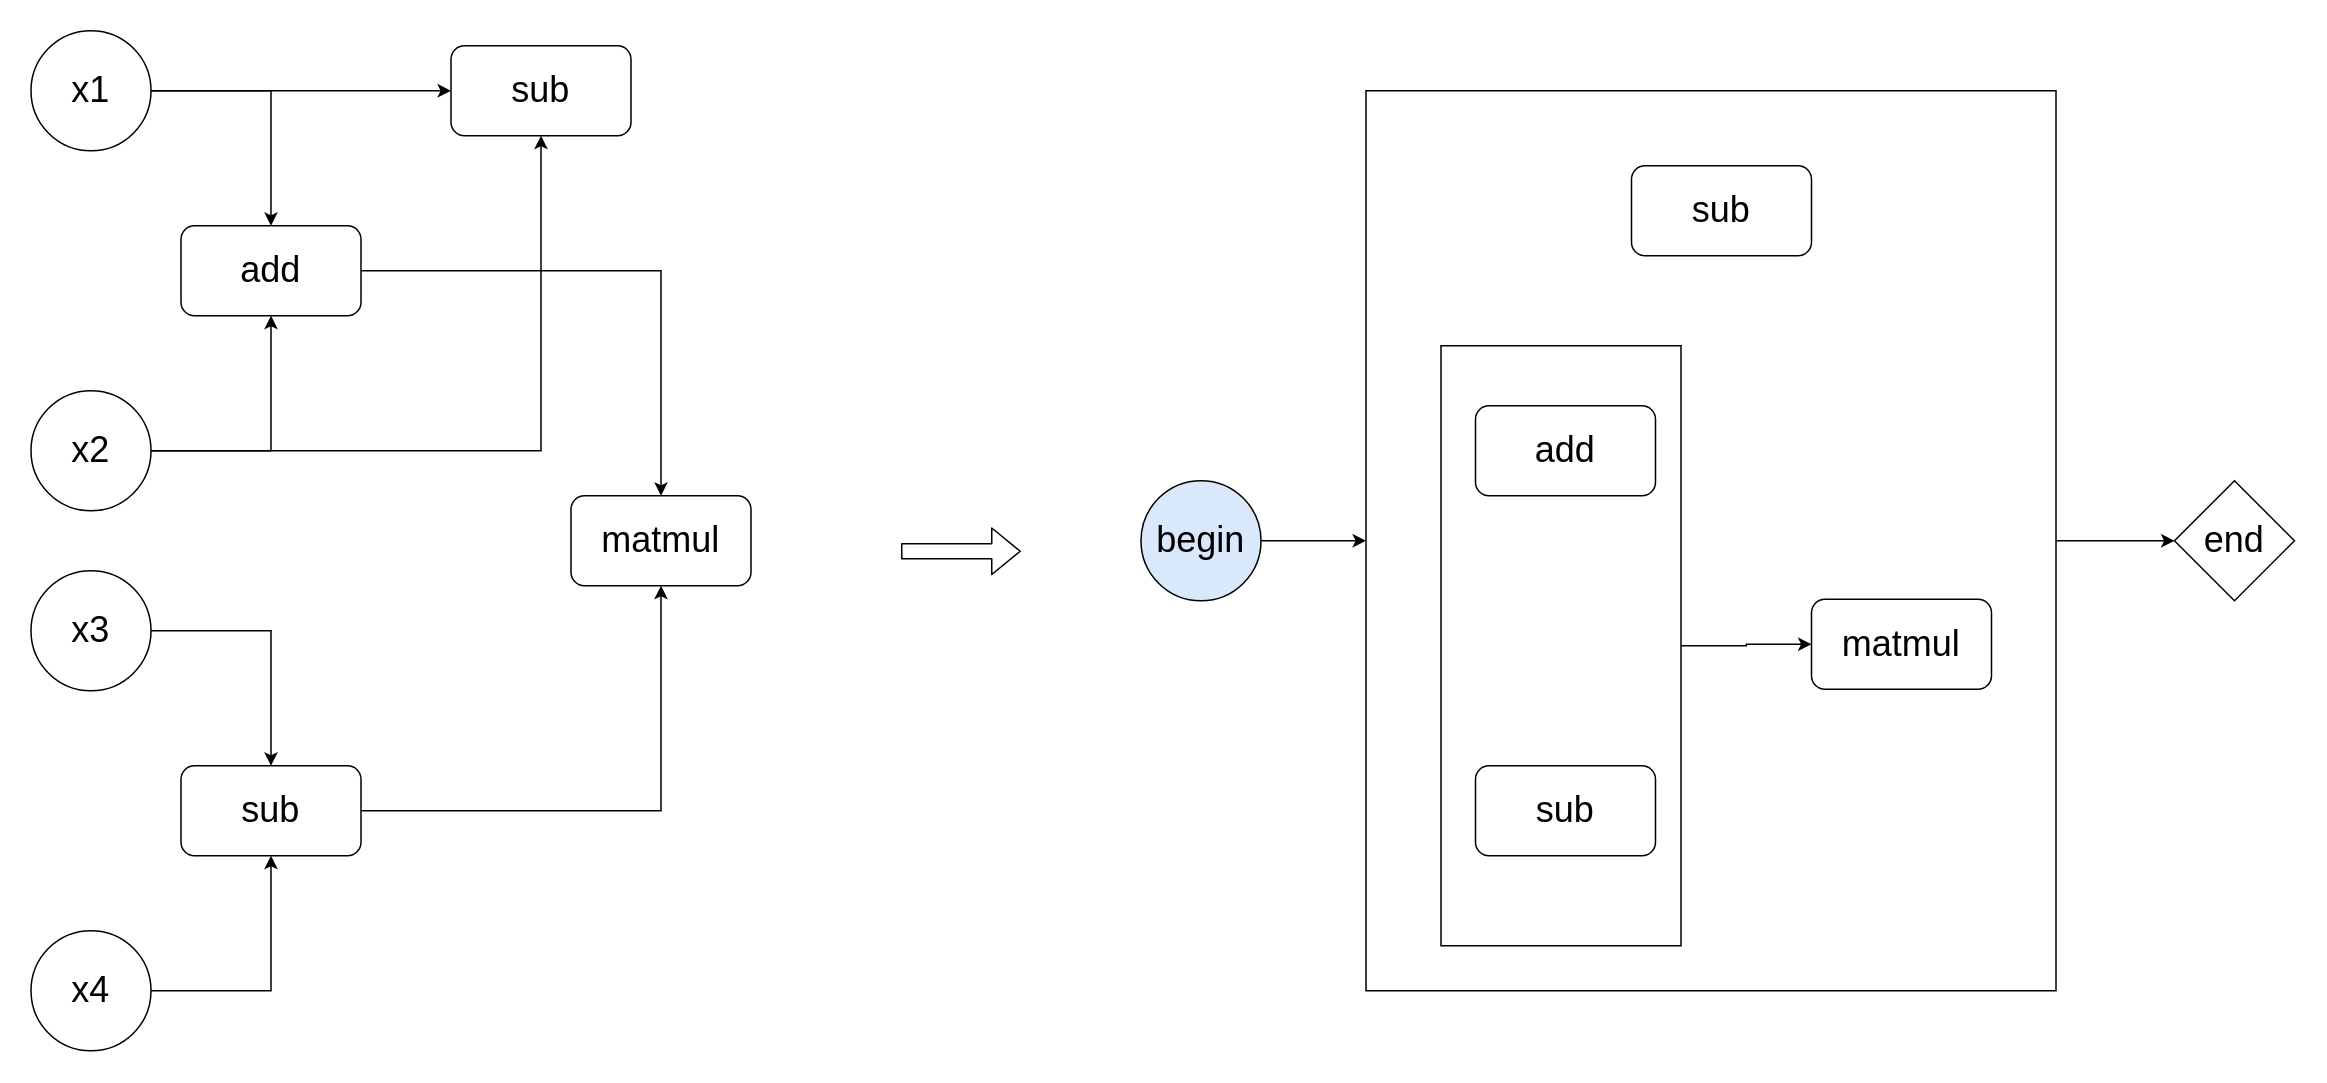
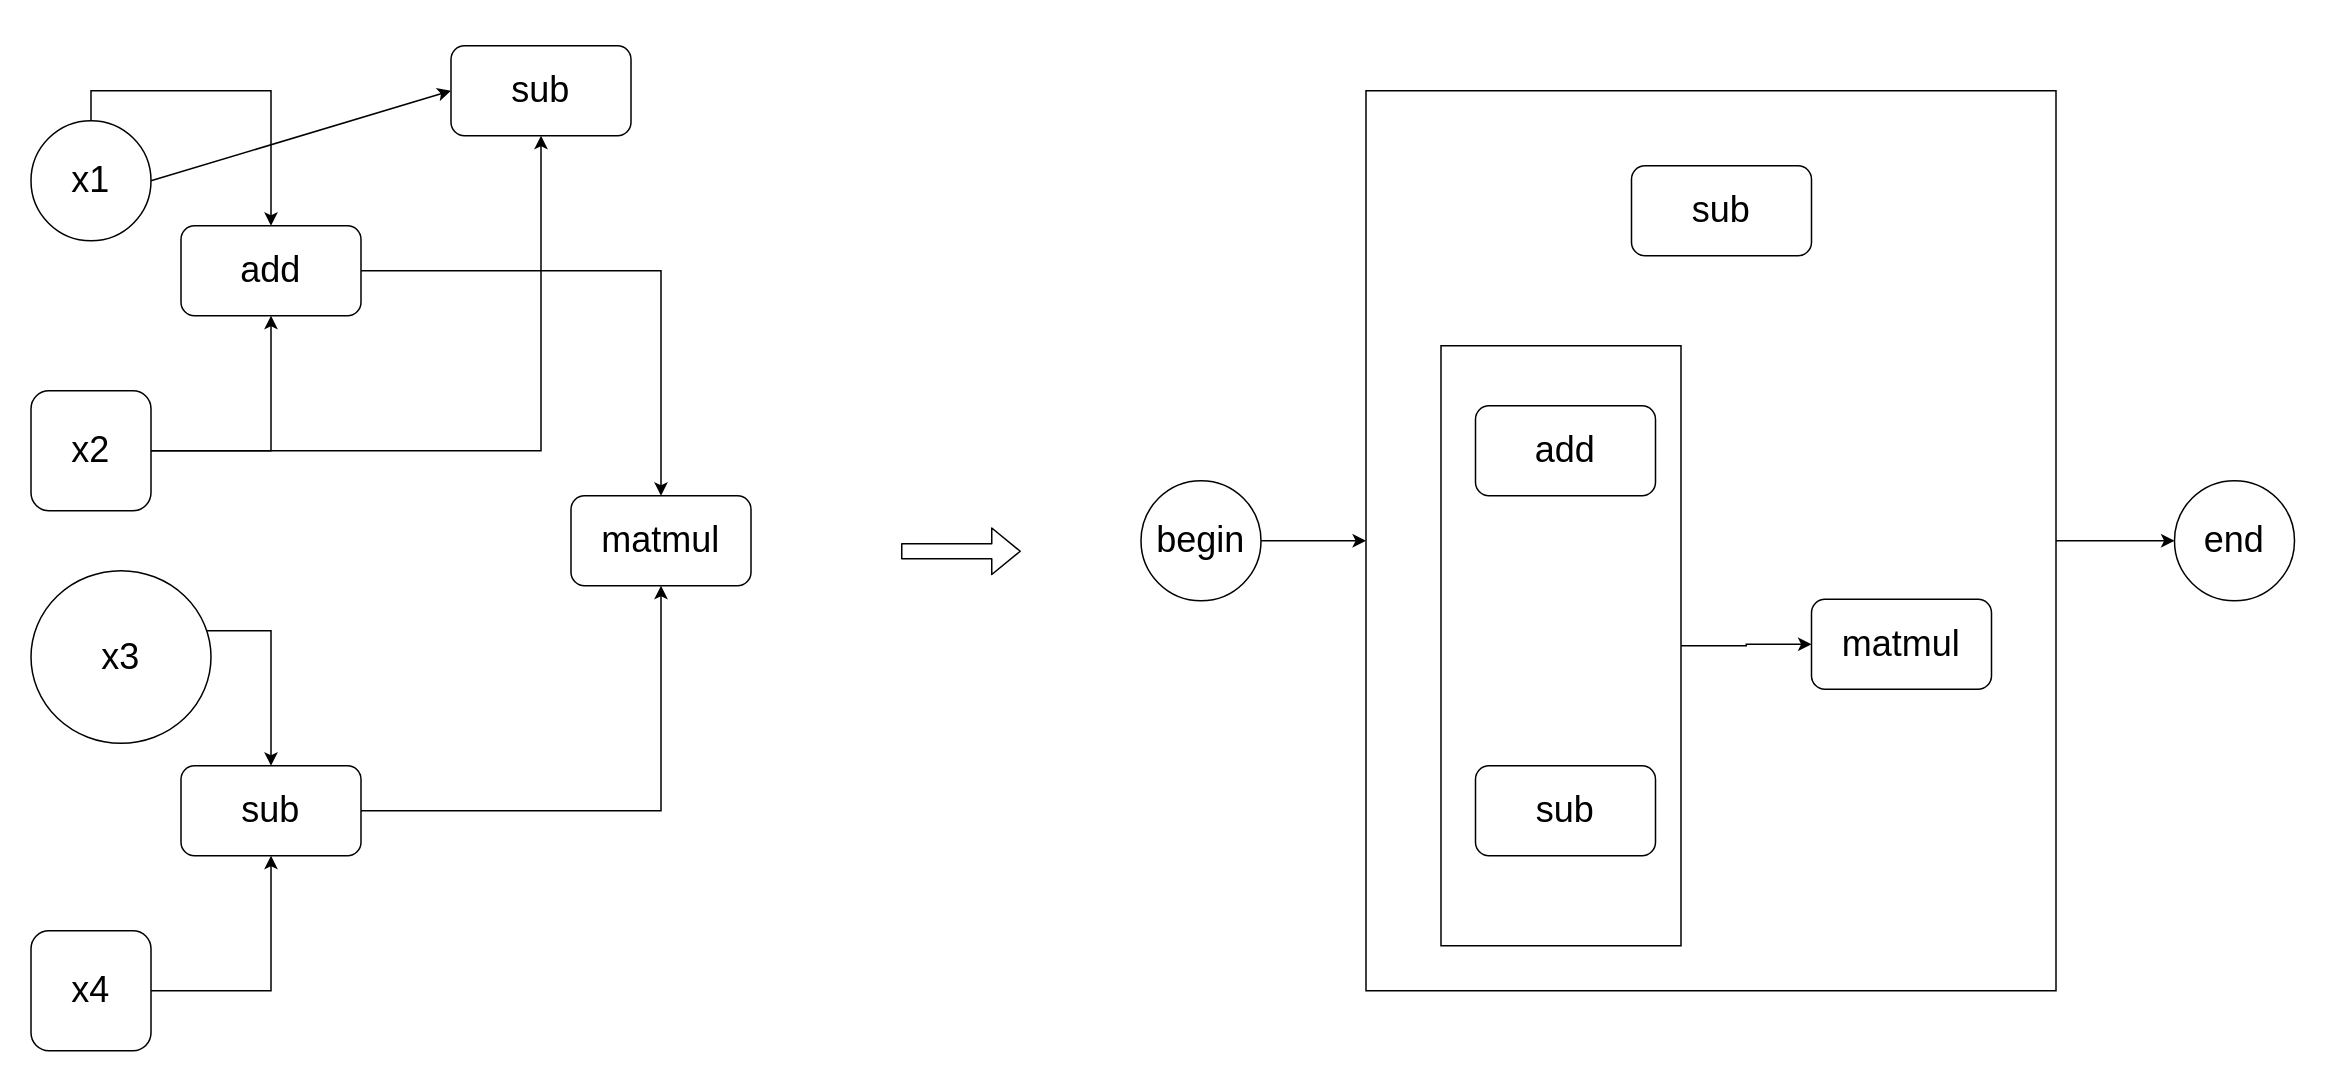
  <mxCell id="0" />
  <mxCell id="1" parent="0" />
  <mxCell id="2" value="" style="edgeStyle=orthogonalEdgeStyle;rounded=0;orthogonalLoop=1;jettySize=auto;html=1;entryX=0.5;entryY=0;entryDx=0;entryDy=0;" parent="1" source="3" target="13" edge="1"><mxGeometry relative="1" as="geometry"><mxPoint x="180" y="160" as="targetPoint" /><Array as="points"><mxPoint x="180" y="60" /></Array></mxGeometry></mxCell>
- <mxCell id="3" value="&lt;font style=&quot;font-size: 24px&quot;&gt;x1&lt;/font&gt;" style="ellipse;whiteSpace=wrap;html=1;aspect=fixed;" parent="1" vertex="1"><mxGeometry x="20" y="20" width="80" height="80" as="geometry" /></mxCell>
+ <mxCell id="3" value="&lt;font style=&quot;font-size: 24px&quot;&gt;x1&lt;/font&gt;" style="ellipse;whiteSpace=wrap;html=1;aspect=fixed;" parent="1" vertex="1"><mxGeometry x="20" y="80" width="80" height="80" as="geometry" /></mxCell>
  <mxCell id="4" value="" style="edgeStyle=orthogonalEdgeStyle;rounded=0;orthogonalLoop=1;jettySize=auto;html=1;entryX=0.5;entryY=1;entryDx=0;entryDy=0;" parent="1" source="6" target="13" edge="1"><mxGeometry relative="1" as="geometry"><mxPoint x="180" y="220" as="targetPoint" /></mxGeometry></mxCell>
  <mxCell id="5" value="" style="edgeStyle=orthogonalEdgeStyle;rounded=0;orthogonalLoop=1;jettySize=auto;html=1;entryX=0.5;entryY=1;entryDx=0;entryDy=0;" parent="1" source="6" target="17" edge="1"><mxGeometry relative="1" as="geometry"><mxPoint x="360" y="100" as="targetPoint" /><Array as="points"><mxPoint x="360" y="300" /></Array></mxGeometry></mxCell>
- <mxCell id="6" value="&lt;font style=&quot;font-size: 24px&quot;&gt;x2&lt;/font&gt;" style="ellipse;whiteSpace=wrap;html=1;aspect=fixed;" parent="1" vertex="1"><mxGeometry x="20" y="260" width="80" height="80" as="geometry" /></mxCell>
+ <mxCell id="6" value="&lt;font style=&quot;font-size: 24px&quot;&gt;x2&lt;/font&gt;" style="whiteSpace=wrap;html=1;aspect=fixed;rounded=1;" parent="1" vertex="1"><mxGeometry x="20" y="260" width="80" height="80" as="geometry" /></mxCell>
  <mxCell id="7" value="" style="edgeStyle=orthogonalEdgeStyle;rounded=0;orthogonalLoop=1;jettySize=auto;html=1;exitX=1;exitY=0.5;exitDx=0;exitDy=0;entryX=0.5;entryY=0;entryDx=0;entryDy=0;" parent="1" source="13" target="15" edge="1"><mxGeometry relative="1" as="geometry"><mxPoint x="299" y="180" as="sourcePoint" /><mxPoint x="419" y="300" as="targetPoint" /></mxGeometry></mxCell>
  <mxCell id="8" value="" style="edgeStyle=orthogonalEdgeStyle;rounded=0;orthogonalLoop=1;jettySize=auto;html=1;entryX=0.5;entryY=0;entryDx=0;entryDy=0;" parent="1" source="9" target="14" edge="1"><mxGeometry relative="1" as="geometry"><Array as="points"><mxPoint x="180" y="420" /></Array><mxPoint x="180" y="490" as="targetPoint" /></mxGeometry></mxCell>
- <mxCell id="9" value="&lt;font style=&quot;font-size: 24px&quot;&gt;x3&lt;/font&gt;" style="ellipse;whiteSpace=wrap;html=1;aspect=fixed;" parent="1" vertex="1"><mxGeometry x="20" y="380" width="80" height="80" as="geometry" /></mxCell>
+ <mxCell id="9" value="&lt;font style=&quot;font-size: 24px&quot;&gt;x3&lt;/font&gt;" style="ellipse;whiteSpace=wrap;html=1;aspect=fixed;" parent="1" vertex="1"><mxGeometry x="20" y="380" width="120" height="115" as="geometry" /></mxCell>
  <mxCell id="10" value="" style="edgeStyle=orthogonalEdgeStyle;rounded=0;orthogonalLoop=1;jettySize=auto;html=1;entryX=0.5;entryY=1;entryDx=0;entryDy=0;" parent="1" source="11" target="14" edge="1"><mxGeometry relative="1" as="geometry"><mxPoint x="180" y="550" as="targetPoint" /><Array as="points"><mxPoint x="180" y="660" /></Array></mxGeometry></mxCell>
- <mxCell id="11" value="&lt;font style=&quot;font-size: 24px&quot;&gt;x4&lt;/font&gt;" style="ellipse;whiteSpace=wrap;html=1;aspect=fixed;" parent="1" vertex="1"><mxGeometry x="20" y="620" width="80" height="80" as="geometry" /></mxCell>
+ <mxCell id="11" value="&lt;font style=&quot;font-size: 24px&quot;&gt;x4&lt;/font&gt;" style="whiteSpace=wrap;html=1;aspect=fixed;rounded=1;" parent="1" vertex="1"><mxGeometry x="20" y="620" width="80" height="80" as="geometry" /></mxCell>
  <mxCell id="12" value="" style="edgeStyle=orthogonalEdgeStyle;rounded=0;orthogonalLoop=1;jettySize=auto;html=1;entryX=0.5;entryY=1;entryDx=0;entryDy=0;" parent="1" source="14" target="15" edge="1"><mxGeometry relative="1" as="geometry"><mxPoint x="240" y="500" as="sourcePoint" /><mxPoint x="419" y="382" as="targetPoint" /><Array as="points"><mxPoint x="440" y="540" /></Array></mxGeometry></mxCell>
  <mxCell id="13" value="&lt;font style=&quot;font-size: 24px&quot;&gt;add&lt;/font&gt;" style="rounded=1;whiteSpace=wrap;html=1;" parent="1" vertex="1"><mxGeometry x="120" y="150" width="120" height="60" as="geometry" /></mxCell>
  <mxCell id="14" value="&lt;font style=&quot;font-size: 24px&quot;&gt;sub&lt;/font&gt;" style="rounded=1;whiteSpace=wrap;html=1;" parent="1" vertex="1"><mxGeometry x="120" y="510" width="120" height="60" as="geometry" /></mxCell>
  <mxCell id="15" value="&lt;font style=&quot;font-size: 24px&quot;&gt;matmul&lt;/font&gt;" style="rounded=1;whiteSpace=wrap;html=1;" parent="1" vertex="1"><mxGeometry x="380" y="330" width="120" height="60" as="geometry" /></mxCell>
  <mxCell id="16" value="" style="endArrow=classic;html=1;exitX=1;exitY=0.5;exitDx=0;exitDy=0;entryX=0;entryY=0.5;entryDx=0;entryDy=0;" parent="1" source="3" target="17" edge="1"><mxGeometry width="50" height="50" relative="1" as="geometry"><mxPoint x="260" y="90" as="sourcePoint" /><mxPoint x="300" y="60" as="targetPoint" /></mxGeometry></mxCell>
  <mxCell id="17" value="&lt;font style=&quot;font-size: 24px&quot;&gt;sub&lt;/font&gt;" style="rounded=1;whiteSpace=wrap;html=1;" parent="1" vertex="1"><mxGeometry x="300" y="30" width="120" height="60" as="geometry" /></mxCell>
  <mxCell id="18" value="" style="shape=flexArrow;endArrow=classic;html=1;" parent="1" edge="1"><mxGeometry width="50" height="50" relative="1" as="geometry"><mxPoint x="600" y="367" as="sourcePoint" /><mxPoint x="680" y="367" as="targetPoint" /></mxGeometry></mxCell>
  <mxCell id="19" value="&lt;font style=&quot;font-size: 24px&quot;&gt;add&lt;/font&gt;" style="rounded=1;whiteSpace=wrap;html=1;" vertex="1" parent="1"><mxGeometry x="983" y="270" width="120" height="60" as="geometry" /></mxCell>
  <mxCell id="20" value="&lt;font style=&quot;font-size: 24px&quot;&gt;sub&lt;/font&gt;" style="rounded=1;whiteSpace=wrap;html=1;" vertex="1" parent="1"><mxGeometry x="983" y="510" width="120" height="60" as="geometry" /></mxCell>
  <mxCell id="21" value="&lt;font style=&quot;font-size: 24px&quot;&gt;matmul&lt;/font&gt;" style="rounded=1;whiteSpace=wrap;html=1;" vertex="1" parent="1"><mxGeometry x="1207" y="399" width="120" height="60" as="geometry" /></mxCell>
  <mxCell id="22" value="&lt;font style=&quot;font-size: 24px&quot;&gt;sub&lt;/font&gt;" style="rounded=1;whiteSpace=wrap;html=1;" vertex="1" parent="1"><mxGeometry x="1087" y="110" width="120" height="60" as="geometry" /></mxCell>
  <mxCell id="23" value="" style="edgeStyle=orthogonalEdgeStyle;rounded=0;orthogonalLoop=1;jettySize=auto;html=1;" edge="1" parent="1" source="24"><mxGeometry relative="1" as="geometry"><mxPoint x="910" y="360" as="targetPoint" /><Array as="points"><mxPoint x="890" y="360" /><mxPoint x="890" y="360" /></Array></mxGeometry></mxCell>
- <mxCell id="24" value="&lt;font style=&quot;font-size: 24px&quot;&gt;begin&lt;/font&gt;" style="ellipse;whiteSpace=wrap;html=1;aspect=fixed;fillColor=#dae8fc;" vertex="1" parent="1"><mxGeometry x="760" y="320" width="80" height="80" as="geometry" /></mxCell>
- <mxCell id="25" value="&lt;font style=&quot;font-size: 24px&quot;&gt;end&lt;/font&gt;" style="rhombus;whiteSpace=wrap;html=1;aspect=fixed;" vertex="1" parent="1"><mxGeometry x="1449" y="320" width="80" height="80" as="geometry" /></mxCell>
+ <mxCell id="24" value="&lt;font style=&quot;font-size: 24px&quot;&gt;begin&lt;/font&gt;" style="ellipse;whiteSpace=wrap;html=1;aspect=fixed;" vertex="1" parent="1"><mxGeometry x="760" y="320" width="80" height="80" as="geometry" /></mxCell>
+ <mxCell id="25" value="&lt;font style=&quot;font-size: 24px&quot;&gt;end&lt;/font&gt;" style="ellipse;whiteSpace=wrap;html=1;aspect=fixed;" vertex="1" parent="1"><mxGeometry x="1449" y="320" width="80" height="80" as="geometry" /></mxCell>
  <mxCell id="26" value="" style="edgeStyle=orthogonalEdgeStyle;rounded=0;orthogonalLoop=1;jettySize=auto;html=1;" edge="1" parent="1" source="27" target="21"><mxGeometry relative="1" as="geometry" /></mxCell>
  <mxCell id="27" value="" style="rounded=0;whiteSpace=wrap;html=1;fillColor=none;" vertex="1" parent="1"><mxGeometry x="960" y="230" width="160" height="400" as="geometry" /></mxCell>
  <mxCell id="28" value="" style="edgeStyle=orthogonalEdgeStyle;rounded=0;orthogonalLoop=1;jettySize=auto;html=1;entryX=0;entryY=0.5;entryDx=0;entryDy=0;" edge="1" parent="1" target="25"><mxGeometry relative="1" as="geometry"><mxPoint x="1370" y="360" as="sourcePoint" /><mxPoint x="1449" y="359" as="targetPoint" /><Array as="points"><mxPoint x="1420" y="360" /><mxPoint x="1420" y="360" /></Array></mxGeometry></mxCell>
  <mxCell id="29" value="" style="rounded=0;whiteSpace=wrap;html=1;fillColor=none;" vertex="1" parent="1"><mxGeometry x="910" y="60" width="460" height="600" as="geometry" /></mxCell>
